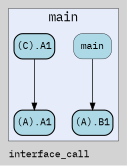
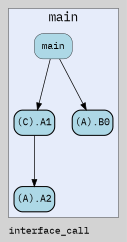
  digraph {
    bgcolor=lightgray
    fontname="IBM Plex Mono"
    fontsize=14
    label=interface_call
    labeljust=l
    nodesep=0.35
    penwidth=0.5
    rankdir=TB
    style=solid
    node [fillcolor=lightblue fontname="IBM Plex Mono" margin="0.05,0.0" penwidth=1.5 shape=box style="filled,rounded"]
    edge [fontname="IBM Plex Mono" minlen=2]
    n1 [label=main penwidth=0.5]
    n2 [label="(C).A1"]
-   n3 [label="(A).B1"]
-   n4 [label="(A).A1"]
+   n3 [label="(A).B0"]
+   n4 [label="(A).A2"]
    subgraph cluster_1 {
      bgcolor="#e6ecfa"
      fontsize=18
      label=main
      labeljust=c
      labelloc=t
      n1
      n2
      n3
      n4
    }
+   n1 -> n2
    n1 -> n3
    n2 -> n4
  }
